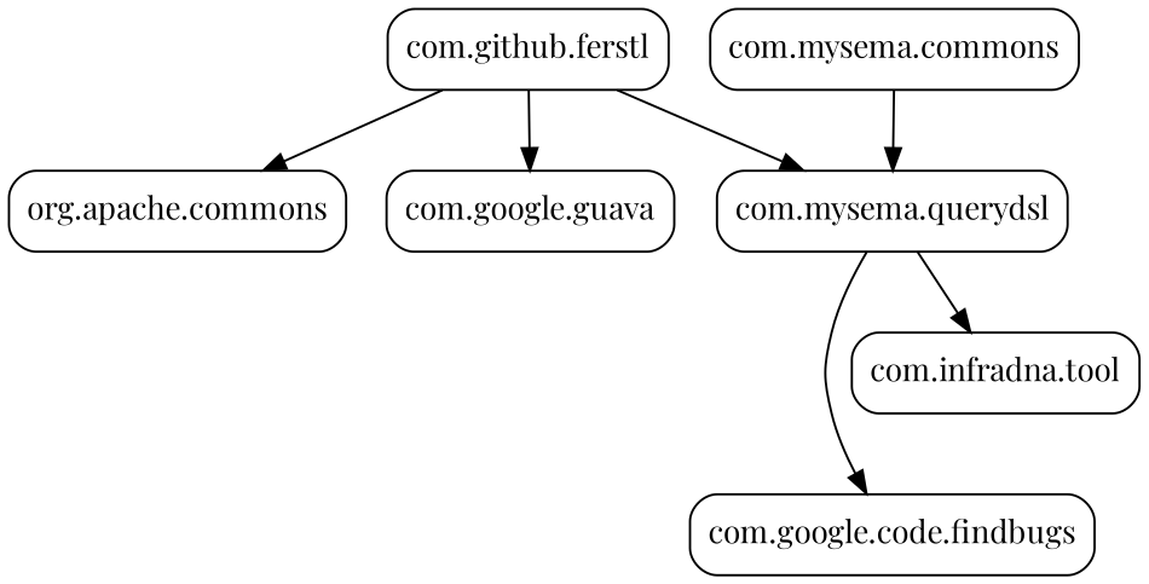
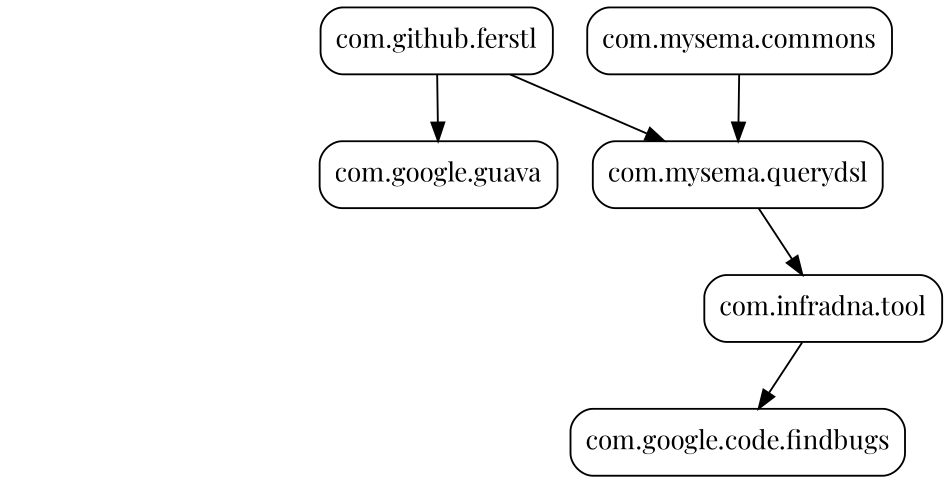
  digraph {
    fontname="Playfair Display"
    node [fontname="Playfair Display" fontsize=14 shape=box style=rounded]
    edge [fontname="Playfair Display" fontsize=10]
    n1 [label=<<font point-size="14">com.github.ferstl</font>>]
-   n2 [label=<<font point-size="14">org.apache.commons</font>>]
    n3 [label=<<font point-size="14">com.google.guava</font>>]
    n4 [label=<<font point-size="14">com.mysema.querydsl</font>>]
    n5 [label=<<font point-size="14">com.google.code.findbugs</font>>]
    n6 [label=<<font point-size="14">com.infradna.tool</font>>]
    n7 [label=<<font point-size="14">com.mysema.commons</font>>]
-   n1 -> n2
    n1 -> n3
    n1 -> n4
-   n4 -> n5
+   n6 -> n5
    n4 -> n6
    n7 -> n4
  }
